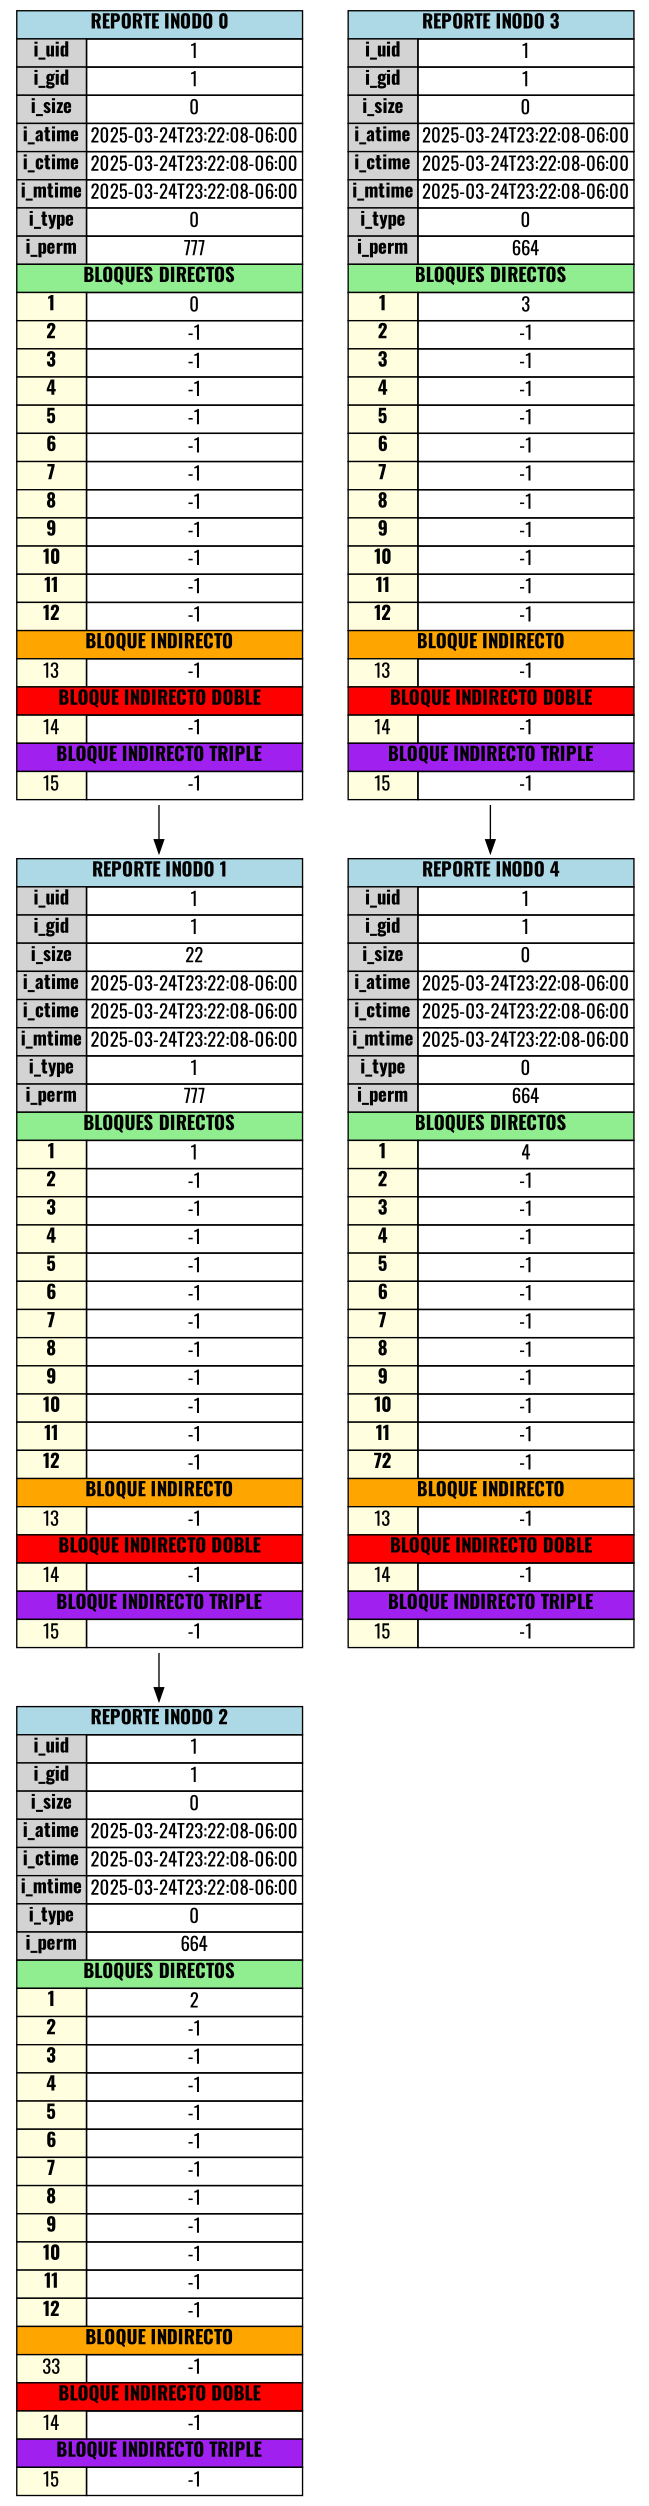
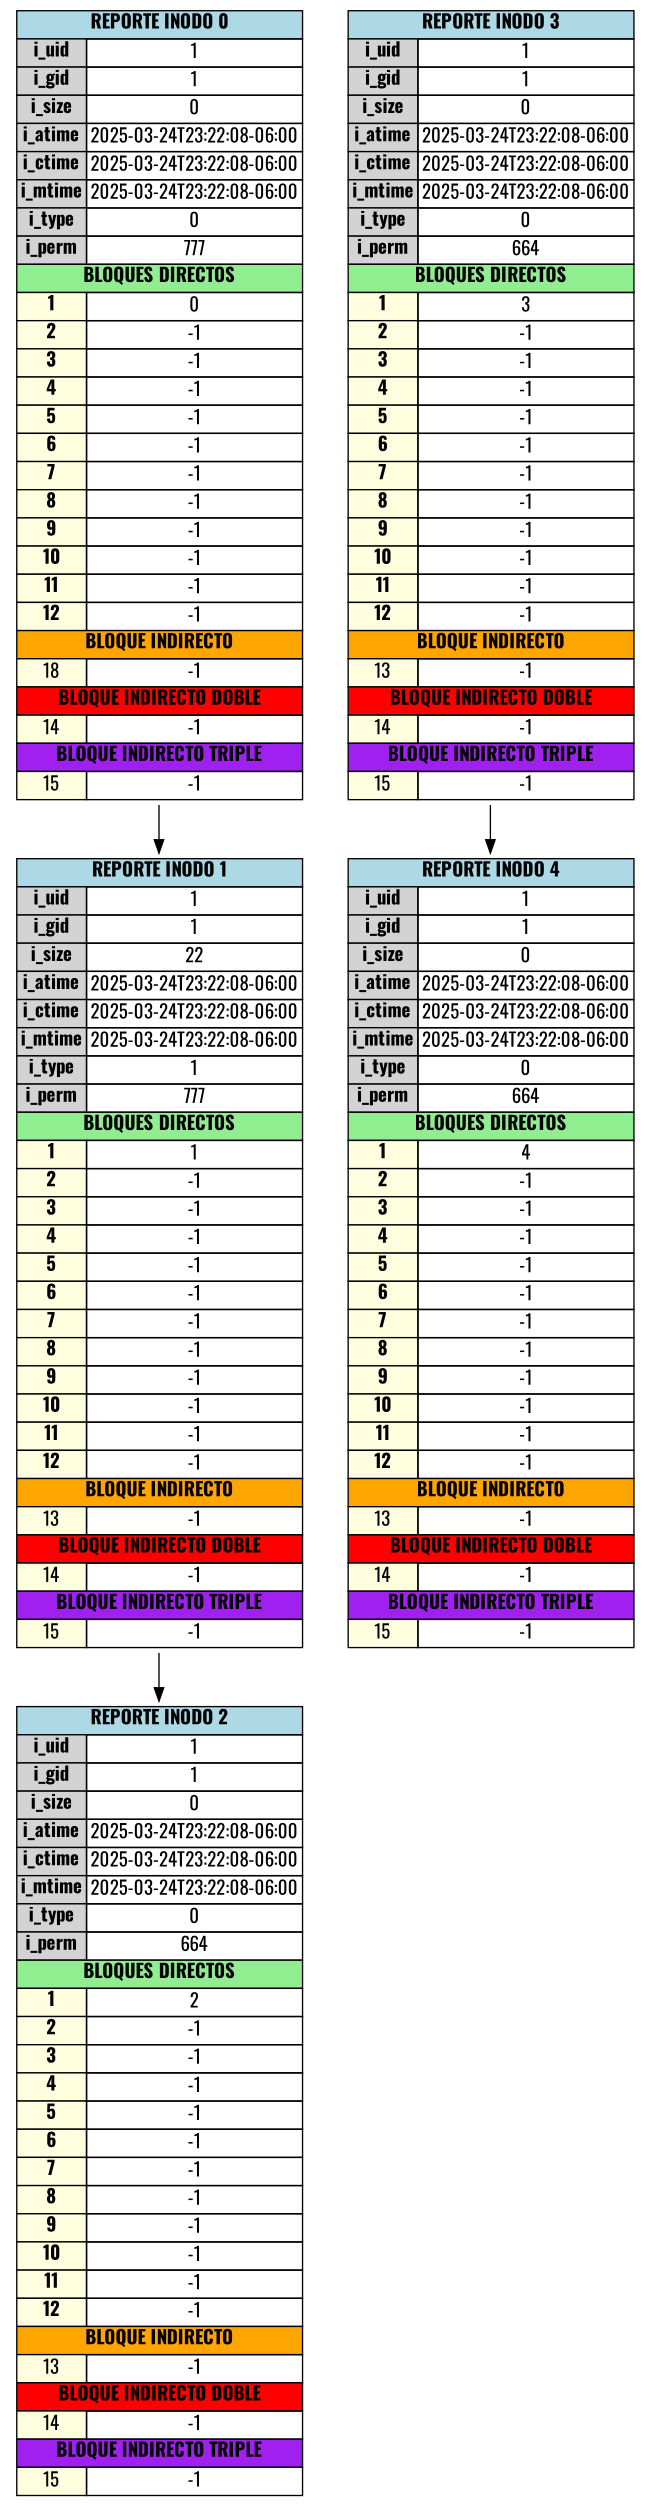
  digraph {
    fontname=Oswald
    rankdir=TB
    node [fontname=Oswald shape=plaintext]
    edge [fontname=Oswald]
-   n1 [label=<     <table border="0" cellborder="1" cellspacing="0">         <tr><td colspan="2" bgcolor="lightblue"><b>REPORTE INODO 0</b></td></tr>         <tr><td bgcolor="lightgray"><b>i_uid</b></td><td>1</td></tr>         <tr><td bgcolor="lightgray"><b>i_gid</b></td><td>1</td></tr>         <tr><td bgcolor="lightgray"><b>i_size</b></td><td>0</td></tr>         <tr><td bgcolor="lightgray"><b>i_atime</b></td><td>2025-03-24T23:22:08-06:00</td></tr>         <tr><td bgcolor="lightgray"><b>i_ctime</b></td><td>2025-03-24T23:22:08-06:00</td></tr>         <tr><td bgcolor="lightgray"><b>i_mtime</b></td><td>2025-03-24T23:22:08-06:00</td></tr>         <tr><td bgcolor="lightgray"><b>i_type</b></td><td>0</td></tr>         <tr><td bgcolor="lightgray"><b>i_perm</b></td><td>777</td></tr>         <tr><td colspan="2" bgcolor="lightgreen"><b>BLOQUES DIRECTOS</b></td></tr>             <tr><td bgcolor="lightyellow"><b>1</b></td><td>0</td></tr><tr><td bgcolor="lightyellow"><b>2</b></td><td>-1</td></tr><tr><td bgcolor="lightyellow"><b>3</b></td><td>-1</td></tr><tr><td bgcolor="lightyellow"><b>4</b></td><td>-1</td></tr><tr><td bgcolor="lightyellow"><b>5</b></td><td>-1</td></tr><tr><td bgcolor="lightyellow"><b>6</b></td><td>-1</td></tr><tr><td bgcolor="lightyellow"><b>7</b></td><td>-1</td></tr><tr><td bgcolor="lightyellow"><b>8</b></td><td>-1</td></tr><tr><td bgcolor="lightyellow"><b>9</b></td><td>-1</td></tr><tr><td bgcolor="lightyellow"><b>10</b></td><td>-1</td></tr><tr><td bgcolor="lightyellow"><b>11</b></td><td>-1</td></tr><tr><td bgcolor="lightyellow"><b>12</b></td><td>-1</td></tr>     <tr><td colspan="2" bgcolor="orange"><b>BLOQUE INDIRECTO</b></td></tr>     <tr><td bgcolor="lightyellow">13</td><td>-1</td></tr>     <tr><td colspan="2" bgcolor="red"><b>BLOQUE INDIRECTO DOBLE</b></td></tr>     <tr><td bgcolor="lightyellow">14</td><td>-1</td></tr>     <tr><td colspan="2" bgcolor="purple"><b>BLOQUE INDIRECTO TRIPLE</b></td></tr>     <tr><td bgcolor="lightyellow">15</td><td>-1</td></tr> </table>>]
+   n1 [label=<     <table border="0" cellborder="1" cellspacing="0">         <tr><td colspan="2" bgcolor="lightblue"><b>REPORTE INODO 0</b></td></tr>         <tr><td bgcolor="lightgray"><b>i_uid</b></td><td>1</td></tr>         <tr><td bgcolor="lightgray"><b>i_gid</b></td><td>1</td></tr>         <tr><td bgcolor="lightgray"><b>i_size</b></td><td>0</td></tr>         <tr><td bgcolor="lightgray"><b>i_atime</b></td><td>2025-03-24T23:22:08-06:00</td></tr>         <tr><td bgcolor="lightgray"><b>i_ctime</b></td><td>2025-03-24T23:22:08-06:00</td></tr>         <tr><td bgcolor="lightgray"><b>i_mtime</b></td><td>2025-03-24T23:22:08-06:00</td></tr>         <tr><td bgcolor="lightgray"><b>i_type</b></td><td>0</td></tr>         <tr><td bgcolor="lightgray"><b>i_perm</b></td><td>777</td></tr>         <tr><td colspan="2" bgcolor="lightgreen"><b>BLOQUES DIRECTOS</b></td></tr>             <tr><td bgcolor="lightyellow"><b>1</b></td><td>0</td></tr><tr><td bgcolor="lightyellow"><b>2</b></td><td>-1</td></tr><tr><td bgcolor="lightyellow"><b>3</b></td><td>-1</td></tr><tr><td bgcolor="lightyellow"><b>4</b></td><td>-1</td></tr><tr><td bgcolor="lightyellow"><b>5</b></td><td>-1</td></tr><tr><td bgcolor="lightyellow"><b>6</b></td><td>-1</td></tr><tr><td bgcolor="lightyellow"><b>7</b></td><td>-1</td></tr><tr><td bgcolor="lightyellow"><b>8</b></td><td>-1</td></tr><tr><td bgcolor="lightyellow"><b>9</b></td><td>-1</td></tr><tr><td bgcolor="lightyellow"><b>10</b></td><td>-1</td></tr><tr><td bgcolor="lightyellow"><b>11</b></td><td>-1</td></tr><tr><td bgcolor="lightyellow"><b>12</b></td><td>-1</td></tr>     <tr><td colspan="2" bgcolor="orange"><b>BLOQUE INDIRECTO</b></td></tr>     <tr><td bgcolor="lightyellow">18</td><td>-1</td></tr>     <tr><td colspan="2" bgcolor="red"><b>BLOQUE INDIRECTO DOBLE</b></td></tr>     <tr><td bgcolor="lightyellow">14</td><td>-1</td></tr>     <tr><td colspan="2" bgcolor="purple"><b>BLOQUE INDIRECTO TRIPLE</b></td></tr>     <tr><td bgcolor="lightyellow">15</td><td>-1</td></tr> </table>>]
    n2 [label=<     <table border="0" cellborder="1" cellspacing="0">         <tr><td colspan="2" bgcolor="lightblue"><b>REPORTE INODO 1</b></td></tr>         <tr><td bgcolor="lightgray"><b>i_uid</b></td><td>1</td></tr>         <tr><td bgcolor="lightgray"><b>i_gid</b></td><td>1</td></tr>         <tr><td bgcolor="lightgray"><b>i_size</b></td><td>22</td></tr>         <tr><td bgcolor="lightgray"><b>i_atime</b></td><td>2025-03-24T23:22:08-06:00</td></tr>         <tr><td bgcolor="lightgray"><b>i_ctime</b></td><td>2025-03-24T23:22:08-06:00</td></tr>         <tr><td bgcolor="lightgray"><b>i_mtime</b></td><td>2025-03-24T23:22:08-06:00</td></tr>         <tr><td bgcolor="lightgray"><b>i_type</b></td><td>1</td></tr>         <tr><td bgcolor="lightgray"><b>i_perm</b></td><td>777</td></tr>         <tr><td colspan="2" bgcolor="lightgreen"><b>BLOQUES DIRECTOS</b></td></tr>             <tr><td bgcolor="lightyellow"><b>1</b></td><td>1</td></tr><tr><td bgcolor="lightyellow"><b>2</b></td><td>-1</td></tr><tr><td bgcolor="lightyellow"><b>3</b></td><td>-1</td></tr><tr><td bgcolor="lightyellow"><b>4</b></td><td>-1</td></tr><tr><td bgcolor="lightyellow"><b>5</b></td><td>-1</td></tr><tr><td bgcolor="lightyellow"><b>6</b></td><td>-1</td></tr><tr><td bgcolor="lightyellow"><b>7</b></td><td>-1</td></tr><tr><td bgcolor="lightyellow"><b>8</b></td><td>-1</td></tr><tr><td bgcolor="lightyellow"><b>9</b></td><td>-1</td></tr><tr><td bgcolor="lightyellow"><b>10</b></td><td>-1</td></tr><tr><td bgcolor="lightyellow"><b>11</b></td><td>-1</td></tr><tr><td bgcolor="lightyellow"><b>12</b></td><td>-1</td></tr>     <tr><td colspan="2" bgcolor="orange"><b>BLOQUE INDIRECTO</b></td></tr>     <tr><td bgcolor="lightyellow">13</td><td>-1</td></tr>     <tr><td colspan="2" bgcolor="red"><b>BLOQUE INDIRECTO DOBLE</b></td></tr>     <tr><td bgcolor="lightyellow">14</td><td>-1</td></tr>     <tr><td colspan="2" bgcolor="purple"><b>BLOQUE INDIRECTO TRIPLE</b></td></tr>     <tr><td bgcolor="lightyellow">15</td><td>-1</td></tr> </table>>]
-   n3 [label=<     <table border="0" cellborder="1" cellspacing="0">         <tr><td colspan="2" bgcolor="lightblue"><b>REPORTE INODO 2</b></td></tr>         <tr><td bgcolor="lightgray"><b>i_uid</b></td><td>1</td></tr>         <tr><td bgcolor="lightgray"><b>i_gid</b></td><td>1</td></tr>         <tr><td bgcolor="lightgray"><b>i_size</b></td><td>0</td></tr>         <tr><td bgcolor="lightgray"><b>i_atime</b></td><td>2025-03-24T23:22:08-06:00</td></tr>         <tr><td bgcolor="lightgray"><b>i_ctime</b></td><td>2025-03-24T23:22:08-06:00</td></tr>         <tr><td bgcolor="lightgray"><b>i_mtime</b></td><td>2025-03-24T23:22:08-06:00</td></tr>         <tr><td bgcolor="lightgray"><b>i_type</b></td><td>0</td></tr>         <tr><td bgcolor="lightgray"><b>i_perm</b></td><td>664</td></tr>         <tr><td colspan="2" bgcolor="lightgreen"><b>BLOQUES DIRECTOS</b></td></tr>             <tr><td bgcolor="lightyellow"><b>1</b></td><td>2</td></tr><tr><td bgcolor="lightyellow"><b>2</b></td><td>-1</td></tr><tr><td bgcolor="lightyellow"><b>3</b></td><td>-1</td></tr><tr><td bgcolor="lightyellow"><b>4</b></td><td>-1</td></tr><tr><td bgcolor="lightyellow"><b>5</b></td><td>-1</td></tr><tr><td bgcolor="lightyellow"><b>6</b></td><td>-1</td></tr><tr><td bgcolor="lightyellow"><b>7</b></td><td>-1</td></tr><tr><td bgcolor="lightyellow"><b>8</b></td><td>-1</td></tr><tr><td bgcolor="lightyellow"><b>9</b></td><td>-1</td></tr><tr><td bgcolor="lightyellow"><b>10</b></td><td>-1</td></tr><tr><td bgcolor="lightyellow"><b>11</b></td><td>-1</td></tr><tr><td bgcolor="lightyellow"><b>12</b></td><td>-1</td></tr>     <tr><td colspan="2" bgcolor="orange"><b>BLOQUE INDIRECTO</b></td></tr>     <tr><td bgcolor="lightyellow">33</td><td>-1</td></tr>     <tr><td colspan="2" bgcolor="red"><b>BLOQUE INDIRECTO DOBLE</b></td></tr>     <tr><td bgcolor="lightyellow">14</td><td>-1</td></tr>     <tr><td colspan="2" bgcolor="purple"><b>BLOQUE INDIRECTO TRIPLE</b></td></tr>     <tr><td bgcolor="lightyellow">15</td><td>-1</td></tr> </table>>]
+   n3 [label=<     <table border="0" cellborder="1" cellspacing="0">         <tr><td colspan="2" bgcolor="lightblue"><b>REPORTE INODO 2</b></td></tr>         <tr><td bgcolor="lightgray"><b>i_uid</b></td><td>1</td></tr>         <tr><td bgcolor="lightgray"><b>i_gid</b></td><td>1</td></tr>         <tr><td bgcolor="lightgray"><b>i_size</b></td><td>0</td></tr>         <tr><td bgcolor="lightgray"><b>i_atime</b></td><td>2025-03-24T23:22:08-06:00</td></tr>         <tr><td bgcolor="lightgray"><b>i_ctime</b></td><td>2025-03-24T23:22:08-06:00</td></tr>         <tr><td bgcolor="lightgray"><b>i_mtime</b></td><td>2025-03-24T23:22:08-06:00</td></tr>         <tr><td bgcolor="lightgray"><b>i_type</b></td><td>0</td></tr>         <tr><td bgcolor="lightgray"><b>i_perm</b></td><td>664</td></tr>         <tr><td colspan="2" bgcolor="lightgreen"><b>BLOQUES DIRECTOS</b></td></tr>             <tr><td bgcolor="lightyellow"><b>1</b></td><td>2</td></tr><tr><td bgcolor="lightyellow"><b>2</b></td><td>-1</td></tr><tr><td bgcolor="lightyellow"><b>3</b></td><td>-1</td></tr><tr><td bgcolor="lightyellow"><b>4</b></td><td>-1</td></tr><tr><td bgcolor="lightyellow"><b>5</b></td><td>-1</td></tr><tr><td bgcolor="lightyellow"><b>6</b></td><td>-1</td></tr><tr><td bgcolor="lightyellow"><b>7</b></td><td>-1</td></tr><tr><td bgcolor="lightyellow"><b>8</b></td><td>-1</td></tr><tr><td bgcolor="lightyellow"><b>9</b></td><td>-1</td></tr><tr><td bgcolor="lightyellow"><b>10</b></td><td>-1</td></tr><tr><td bgcolor="lightyellow"><b>11</b></td><td>-1</td></tr><tr><td bgcolor="lightyellow"><b>12</b></td><td>-1</td></tr>     <tr><td colspan="2" bgcolor="orange"><b>BLOQUE INDIRECTO</b></td></tr>     <tr><td bgcolor="lightyellow">13</td><td>-1</td></tr>     <tr><td colspan="2" bgcolor="red"><b>BLOQUE INDIRECTO DOBLE</b></td></tr>     <tr><td bgcolor="lightyellow">14</td><td>-1</td></tr>     <tr><td colspan="2" bgcolor="purple"><b>BLOQUE INDIRECTO TRIPLE</b></td></tr>     <tr><td bgcolor="lightyellow">15</td><td>-1</td></tr> </table>>]
    n4 [label=<     <table border="0" cellborder="1" cellspacing="0">         <tr><td colspan="2" bgcolor="lightblue"><b>REPORTE INODO 3</b></td></tr>         <tr><td bgcolor="lightgray"><b>i_uid</b></td><td>1</td></tr>         <tr><td bgcolor="lightgray"><b>i_gid</b></td><td>1</td></tr>         <tr><td bgcolor="lightgray"><b>i_size</b></td><td>0</td></tr>         <tr><td bgcolor="lightgray"><b>i_atime</b></td><td>2025-03-24T23:22:08-06:00</td></tr>         <tr><td bgcolor="lightgray"><b>i_ctime</b></td><td>2025-03-24T23:22:08-06:00</td></tr>         <tr><td bgcolor="lightgray"><b>i_mtime</b></td><td>2025-03-24T23:22:08-06:00</td></tr>         <tr><td bgcolor="lightgray"><b>i_type</b></td><td>0</td></tr>         <tr><td bgcolor="lightgray"><b>i_perm</b></td><td>664</td></tr>         <tr><td colspan="2" bgcolor="lightgreen"><b>BLOQUES DIRECTOS</b></td></tr>             <tr><td bgcolor="lightyellow"><b>1</b></td><td>3</td></tr><tr><td bgcolor="lightyellow"><b>2</b></td><td>-1</td></tr><tr><td bgcolor="lightyellow"><b>3</b></td><td>-1</td></tr><tr><td bgcolor="lightyellow"><b>4</b></td><td>-1</td></tr><tr><td bgcolor="lightyellow"><b>5</b></td><td>-1</td></tr><tr><td bgcolor="lightyellow"><b>6</b></td><td>-1</td></tr><tr><td bgcolor="lightyellow"><b>7</b></td><td>-1</td></tr><tr><td bgcolor="lightyellow"><b>8</b></td><td>-1</td></tr><tr><td bgcolor="lightyellow"><b>9</b></td><td>-1</td></tr><tr><td bgcolor="lightyellow"><b>10</b></td><td>-1</td></tr><tr><td bgcolor="lightyellow"><b>11</b></td><td>-1</td></tr><tr><td bgcolor="lightyellow"><b>12</b></td><td>-1</td></tr>     <tr><td colspan="2" bgcolor="orange"><b>BLOQUE INDIRECTO</b></td></tr>     <tr><td bgcolor="lightyellow">13</td><td>-1</td></tr>     <tr><td colspan="2" bgcolor="red"><b>BLOQUE INDIRECTO DOBLE</b></td></tr>     <tr><td bgcolor="lightyellow">14</td><td>-1</td></tr>     <tr><td colspan="2" bgcolor="purple"><b>BLOQUE INDIRECTO TRIPLE</b></td></tr>     <tr><td bgcolor="lightyellow">15</td><td>-1</td></tr> </table>>]
-   n5 [label=<     <table border="0" cellborder="1" cellspacing="0">         <tr><td colspan="2" bgcolor="lightblue"><b>REPORTE INODO 4</b></td></tr>         <tr><td bgcolor="lightgray"><b>i_uid</b></td><td>1</td></tr>         <tr><td bgcolor="lightgray"><b>i_gid</b></td><td>1</td></tr>         <tr><td bgcolor="lightgray"><b>i_size</b></td><td>0</td></tr>         <tr><td bgcolor="lightgray"><b>i_atime</b></td><td>2025-03-24T23:22:08-06:00</td></tr>         <tr><td bgcolor="lightgray"><b>i_ctime</b></td><td>2025-03-24T23:22:08-06:00</td></tr>         <tr><td bgcolor="lightgray"><b>i_mtime</b></td><td>2025-03-24T23:22:08-06:00</td></tr>         <tr><td bgcolor="lightgray"><b>i_type</b></td><td>0</td></tr>         <tr><td bgcolor="lightgray"><b>i_perm</b></td><td>664</td></tr>         <tr><td colspan="2" bgcolor="lightgreen"><b>BLOQUES DIRECTOS</b></td></tr>             <tr><td bgcolor="lightyellow"><b>1</b></td><td>4</td></tr><tr><td bgcolor="lightyellow"><b>2</b></td><td>-1</td></tr><tr><td bgcolor="lightyellow"><b>3</b></td><td>-1</td></tr><tr><td bgcolor="lightyellow"><b>4</b></td><td>-1</td></tr><tr><td bgcolor="lightyellow"><b>5</b></td><td>-1</td></tr><tr><td bgcolor="lightyellow"><b>6</b></td><td>-1</td></tr><tr><td bgcolor="lightyellow"><b>7</b></td><td>-1</td></tr><tr><td bgcolor="lightyellow"><b>8</b></td><td>-1</td></tr><tr><td bgcolor="lightyellow"><b>9</b></td><td>-1</td></tr><tr><td bgcolor="lightyellow"><b>10</b></td><td>-1</td></tr><tr><td bgcolor="lightyellow"><b>11</b></td><td>-1</td></tr><tr><td bgcolor="lightyellow"><b>72</b></td><td>-1</td></tr>     <tr><td colspan="2" bgcolor="orange"><b>BLOQUE INDIRECTO</b></td></tr>     <tr><td bgcolor="lightyellow">13</td><td>-1</td></tr>     <tr><td colspan="2" bgcolor="red"><b>BLOQUE INDIRECTO DOBLE</b></td></tr>     <tr><td bgcolor="lightyellow">14</td><td>-1</td></tr>     <tr><td colspan="2" bgcolor="purple"><b>BLOQUE INDIRECTO TRIPLE</b></td></tr>     <tr><td bgcolor="lightyellow">15</td><td>-1</td></tr> </table>>]
+   n5 [label=<     <table border="0" cellborder="1" cellspacing="0">         <tr><td colspan="2" bgcolor="lightblue"><b>REPORTE INODO 4</b></td></tr>         <tr><td bgcolor="lightgray"><b>i_uid</b></td><td>1</td></tr>         <tr><td bgcolor="lightgray"><b>i_gid</b></td><td>1</td></tr>         <tr><td bgcolor="lightgray"><b>i_size</b></td><td>0</td></tr>         <tr><td bgcolor="lightgray"><b>i_atime</b></td><td>2025-03-24T23:22:08-06:00</td></tr>         <tr><td bgcolor="lightgray"><b>i_ctime</b></td><td>2025-03-24T23:22:08-06:00</td></tr>         <tr><td bgcolor="lightgray"><b>i_mtime</b></td><td>2025-03-24T23:22:08-06:00</td></tr>         <tr><td bgcolor="lightgray"><b>i_type</b></td><td>0</td></tr>         <tr><td bgcolor="lightgray"><b>i_perm</b></td><td>664</td></tr>         <tr><td colspan="2" bgcolor="lightgreen"><b>BLOQUES DIRECTOS</b></td></tr>             <tr><td bgcolor="lightyellow"><b>1</b></td><td>4</td></tr><tr><td bgcolor="lightyellow"><b>2</b></td><td>-1</td></tr><tr><td bgcolor="lightyellow"><b>3</b></td><td>-1</td></tr><tr><td bgcolor="lightyellow"><b>4</b></td><td>-1</td></tr><tr><td bgcolor="lightyellow"><b>5</b></td><td>-1</td></tr><tr><td bgcolor="lightyellow"><b>6</b></td><td>-1</td></tr><tr><td bgcolor="lightyellow"><b>7</b></td><td>-1</td></tr><tr><td bgcolor="lightyellow"><b>8</b></td><td>-1</td></tr><tr><td bgcolor="lightyellow"><b>9</b></td><td>-1</td></tr><tr><td bgcolor="lightyellow"><b>10</b></td><td>-1</td></tr><tr><td bgcolor="lightyellow"><b>11</b></td><td>-1</td></tr><tr><td bgcolor="lightyellow"><b>12</b></td><td>-1</td></tr>     <tr><td colspan="2" bgcolor="orange"><b>BLOQUE INDIRECTO</b></td></tr>     <tr><td bgcolor="lightyellow">13</td><td>-1</td></tr>     <tr><td colspan="2" bgcolor="red"><b>BLOQUE INDIRECTO DOBLE</b></td></tr>     <tr><td bgcolor="lightyellow">14</td><td>-1</td></tr>     <tr><td colspan="2" bgcolor="purple"><b>BLOQUE INDIRECTO TRIPLE</b></td></tr>     <tr><td bgcolor="lightyellow">15</td><td>-1</td></tr> </table>>]
    n1 -> n2
    n2 -> n3
    n4 -> n5
  }
